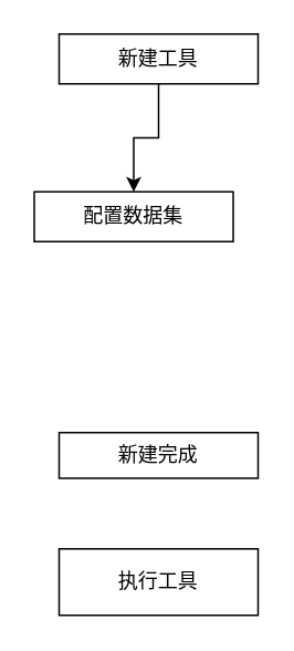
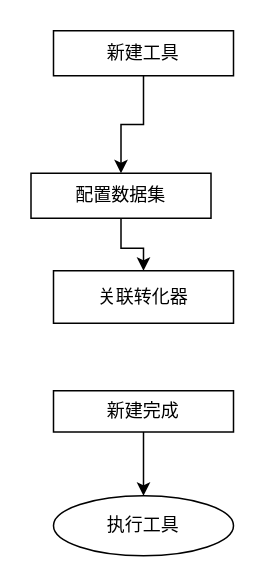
  <mxCell id="0" />
  <mxCell id="1" parent="0" />
  <mxCell id="2" value="" style="edgeStyle=orthogonalEdgeStyle;rounded=0;orthogonalLoop=1;jettySize=auto;html=1;" edge="1" parent="1" source="3" target="5"><mxGeometry relative="1" as="geometry" /></mxCell>
  <mxCell id="3" value="新建工具" style="rounded=0;whiteSpace=wrap;html=1;" vertex="1" parent="1"><mxGeometry x="35" y="20" width="120" height="30" as="geometry" /></mxCell>
+ <mxCell id="4" value="" style="edgeStyle=orthogonalEdgeStyle;rounded=0;orthogonalLoop=1;jettySize=auto;html=1;" edge="1" parent="1" source="5" target="6"><mxGeometry relative="1" as="geometry" /></mxCell>
  <mxCell id="5" value="配置数据集" style="whiteSpace=wrap;html=1;rounded=0;" vertex="1" parent="1"><mxGeometry x="20" y="115" width="120" height="30" as="geometry" /></mxCell>
+ <mxCell id="6" value="关联转化器" style="whiteSpace=wrap;html=1;rounded=0;" vertex="1" parent="1"><mxGeometry x="35" y="180" width="120" height="35" as="geometry" /></mxCell>
+ <mxCell id="7" value="" style="edgeStyle=orthogonalEdgeStyle;rounded=0;orthogonalLoop=1;jettySize=auto;html=1;" edge="1" parent="1" source="8" target="9"><mxGeometry relative="1" as="geometry" /></mxCell>
  <mxCell id="8" value="新建完成" style="whiteSpace=wrap;html=1;rounded=0;" vertex="1" parent="1"><mxGeometry x="35" y="260" width="120" height="27.5" as="geometry" /></mxCell>
- <mxCell id="9" value="执行工具" style="whiteSpace=wrap;html=1;rounded=0;" vertex="1" parent="1"><mxGeometry x="35" y="330" width="120" height="40" as="geometry" /></mxCell>
+ <mxCell id="9" value="执行工具" style="ellipse;whiteSpace=wrap;html=1;" vertex="1" parent="1"><mxGeometry x="35" y="330" width="120" height="40" as="geometry" /></mxCell>
